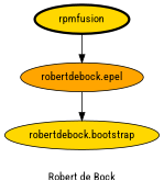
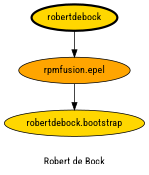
  digraph {
    fontname="Roboto Condensed"
    label="Robert de Bock"
    node [fillcolor=gold fontname="Roboto Condensed" style=filled]
    edge [fontname="Roboto Condensed"]
-   rpmfusion [penwidth=3]
-   "robertdebock.epel" [fillcolor=orange]
+   rpmfusion [penwidth=3 label=robertdebock]
+   "robertdebock.epel" [fillcolor=orange label="rpmfusion.epel"]
    "robertdebock.bootstrap"
    rpmfusion -> "robertdebock.epel"
    "robertdebock.epel" -> "robertdebock.bootstrap"
  }
